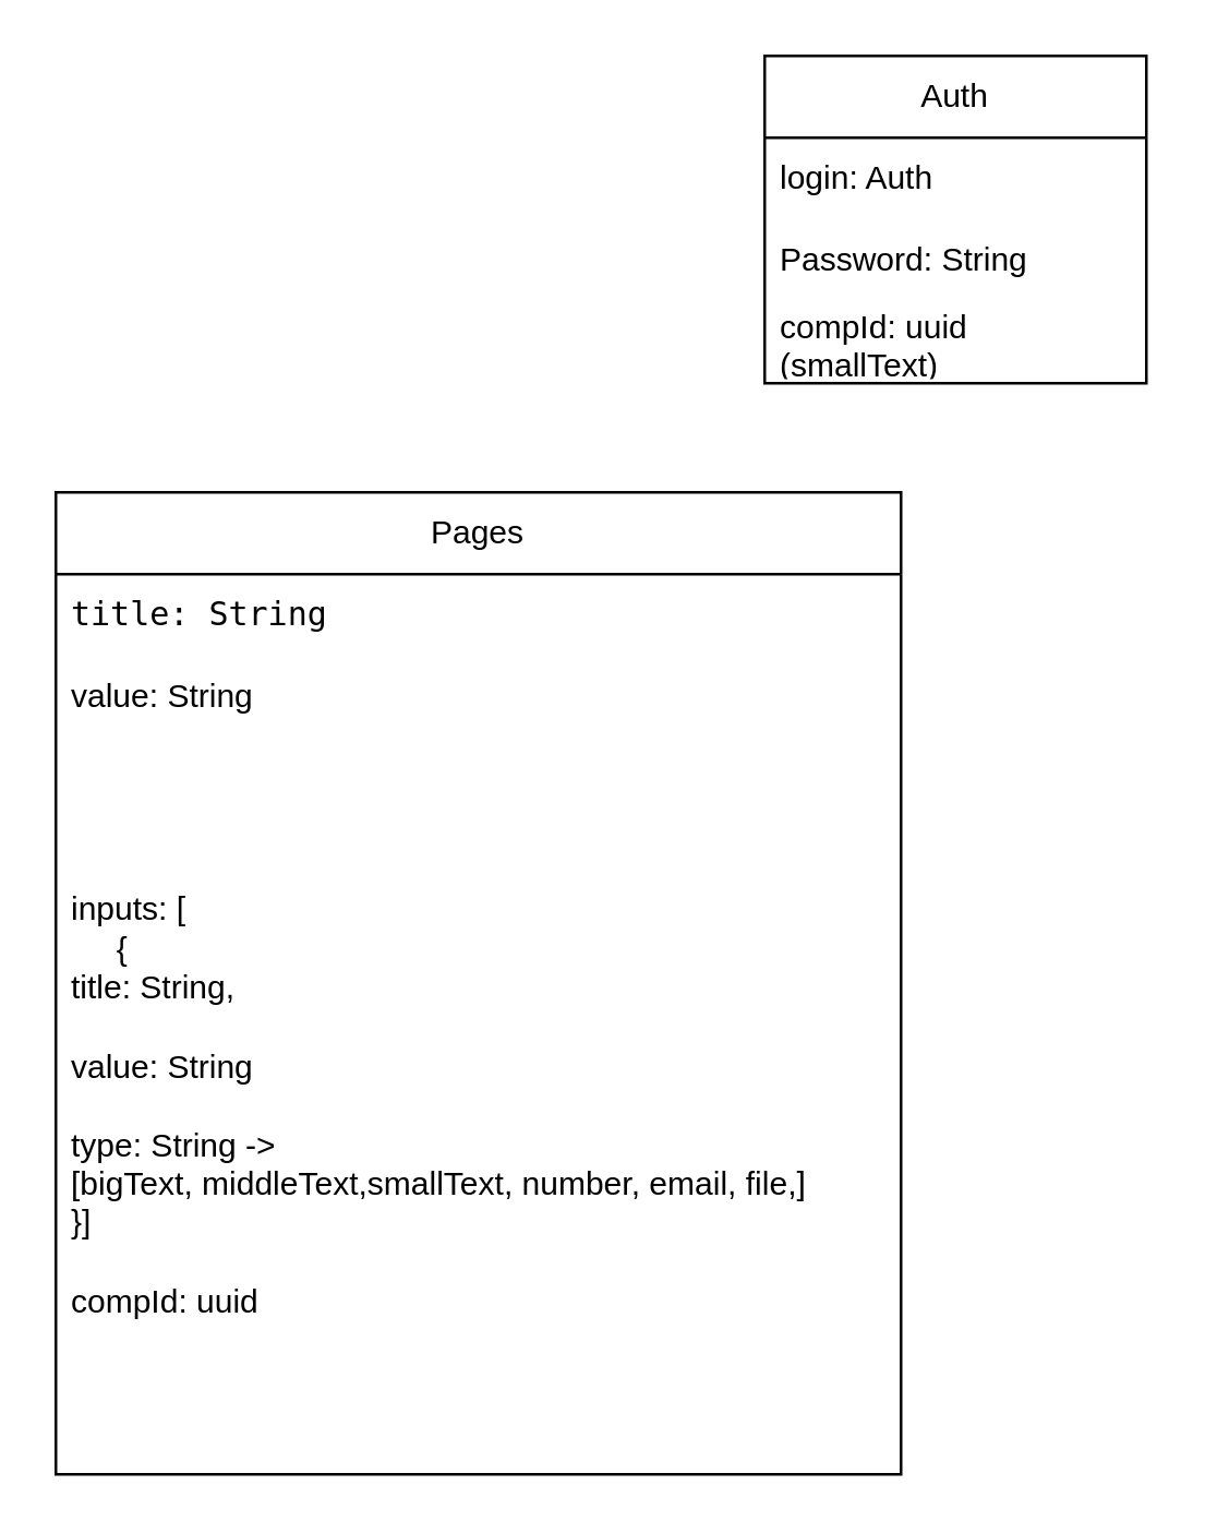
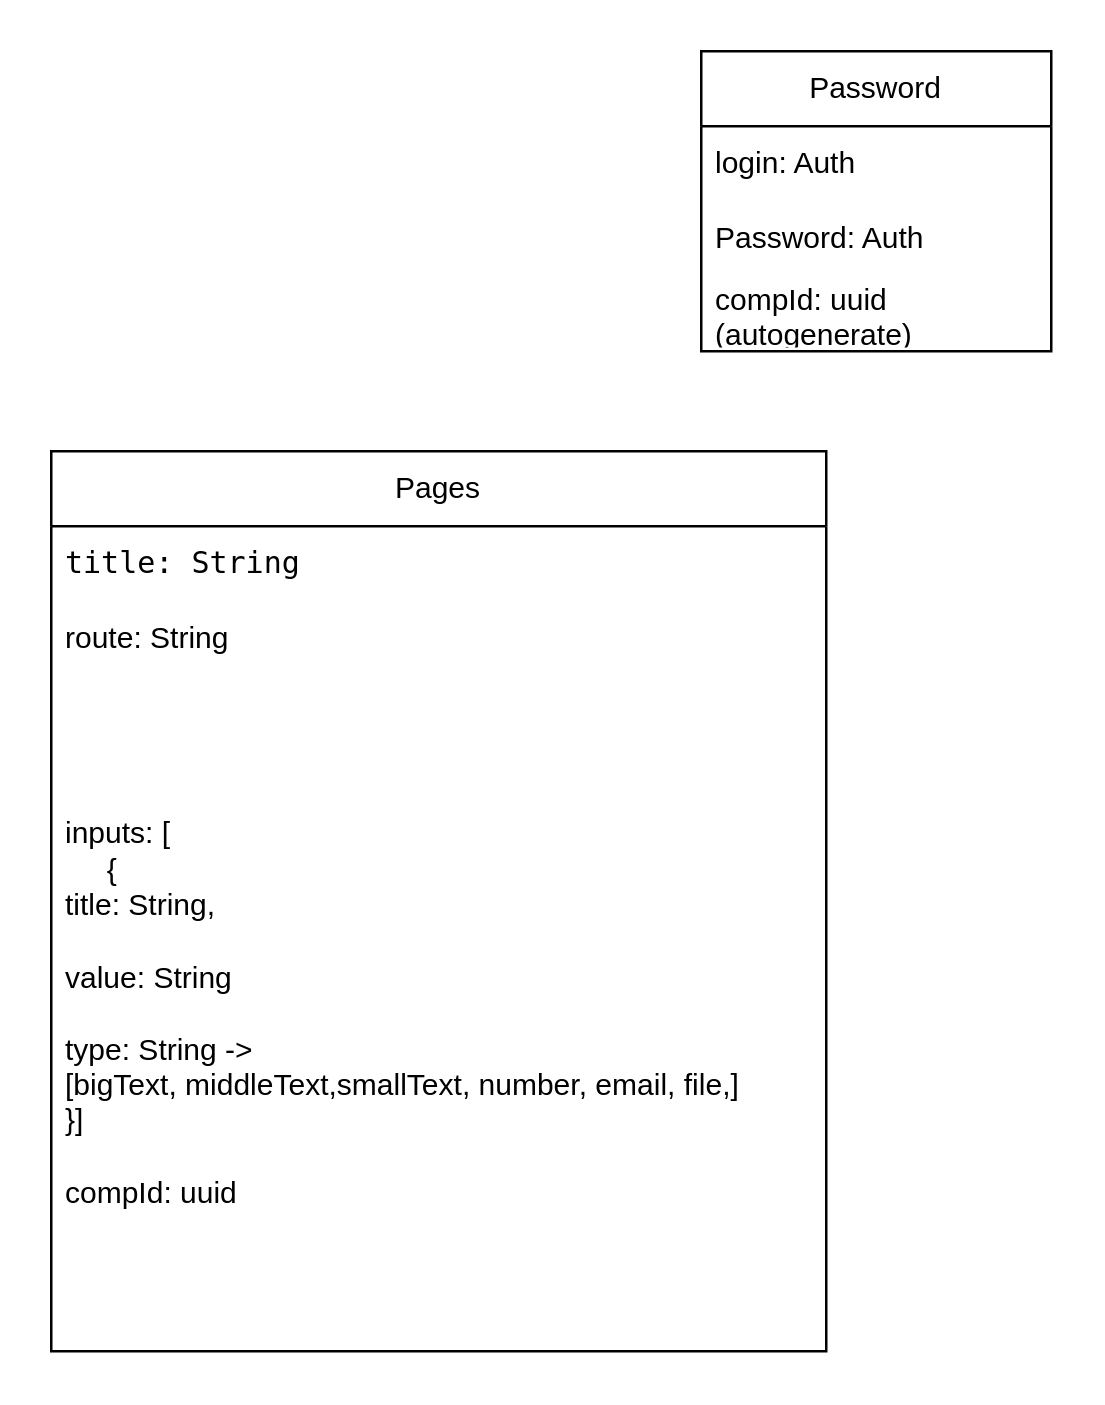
  <mxCell id="0" />
  <mxCell id="1" parent="0" />
  <mxCell id="2" value="Pages" style="swimlane;fontStyle=0;childLayout=stackLayout;horizontal=1;startSize=30;horizontalStack=0;resizeParent=1;resizeParentMax=0;resizeLast=0;collapsible=1;marginBottom=0;whiteSpace=wrap;html=1;" vertex="1" parent="1"><mxGeometry x="20" y="180" width="310" height="360" as="geometry" /></mxCell>
  <mxCell id="3" value="&lt;code&gt;title: String&lt;/code&gt;" style="text;strokeColor=none;fillColor=none;align=left;verticalAlign=middle;spacingLeft=4;spacingRight=4;overflow=hidden;points=[[0,0.5],[1,0.5]];portConstraint=eastwest;rotatable=0;whiteSpace=wrap;html=1;" vertex="1" parent="2"><mxGeometry y="30" width="310" height="30" as="geometry" /></mxCell>
- <mxCell id="4" value="value: String" style="text;strokeColor=none;fillColor=none;align=left;verticalAlign=middle;spacingLeft=4;spacingRight=4;overflow=hidden;points=[[0,0.5],[1,0.5]];portConstraint=eastwest;rotatable=0;whiteSpace=wrap;html=1;" vertex="1" parent="2"><mxGeometry y="60" width="310" height="30" as="geometry" /></mxCell>
+ <mxCell id="4" value="route: String" style="text;strokeColor=none;fillColor=none;align=left;verticalAlign=middle;spacingLeft=4;spacingRight=4;overflow=hidden;points=[[0,0.5],[1,0.5]];portConstraint=eastwest;rotatable=0;whiteSpace=wrap;html=1;" vertex="1" parent="2"><mxGeometry y="60" width="310" height="30" as="geometry" /></mxCell>
  <mxCell id="5" value="inputs: [&lt;br&gt;&amp;nbsp; &amp;nbsp; &amp;nbsp;{&lt;br&gt;&lt;span style=&quot;&quot;&gt; &lt;/span&gt;title: String,&lt;br&gt;&lt;br&gt;&lt;span style=&quot;&quot;&gt; &lt;/span&gt;value: String&lt;br&gt;&lt;span style=&quot;&quot;&gt; &lt;/span&gt;&lt;br&gt;type: String -&amp;gt; [bigText,&amp;nbsp;&lt;span style=&quot;background-color: initial;&quot; class=&quot;&quot;&gt;&lt;span style=&quot;background-color: initial;&quot; class=&quot;&quot;&gt;middleText&lt;/span&gt;&lt;span style=&quot;background-color: initial;&quot; class=&quot;&quot;&gt;,&lt;span style=&quot;background-color: initial;&quot; class=&quot;&quot;&gt;smallText&lt;/span&gt;&lt;span style=&quot;background-color: initial;&quot; class=&quot;&quot;&gt;,&amp;nbsp;&lt;span style=&quot;background-color: initial;&quot; class=&quot;hljs-built_in&quot;&gt;number&lt;/span&gt;&lt;span style=&quot;background-color: initial;&quot; class=&quot;&quot;&gt;,&lt;span style=&quot;background-color: initial;&quot; class=&quot;line&quot; data-testid=&quot;content&quot; lang=&quot;typescript&quot; id=&quot;LC10&quot;&gt;&lt;span class=&quot;&quot;&gt;&amp;nbsp;&lt;/span&gt;&lt;span class=&quot;&quot;&gt;email&lt;/span&gt;&lt;span class=&quot;&quot;&gt;,&lt;/span&gt;&lt;/span&gt;&lt;span style=&quot;background-color: initial;&quot;&gt;&amp;nbsp;&lt;/span&gt;&lt;/span&gt;&lt;/span&gt;&lt;/span&gt;&lt;/span&gt;&lt;span style=&quot;background-color: initial;&quot; class=&quot;&quot;&gt;file&lt;/span&gt;&lt;span style=&quot;background-color: initial;&quot; class=&quot;&quot;&gt;,&lt;/span&gt;]&lt;br&gt;&lt;span style=&quot;&quot;&gt; &lt;/span&gt;}]&lt;br&gt;&lt;br&gt;compId: uuid" style="text;strokeColor=none;fillColor=none;align=left;verticalAlign=middle;spacingLeft=4;spacingRight=4;overflow=hidden;points=[[0,0.5],[1,0.5]];portConstraint=eastwest;rotatable=0;whiteSpace=wrap;html=1;" vertex="1" parent="2"><mxGeometry y="90" width="310" height="270" as="geometry" /></mxCell>
- <mxCell id="6" value="Auth" style="swimlane;fontStyle=0;childLayout=stackLayout;horizontal=1;startSize=30;horizontalStack=0;resizeParent=1;resizeParentMax=0;resizeLast=0;collapsible=1;marginBottom=0;whiteSpace=wrap;html=1;" vertex="1" parent="1"><mxGeometry x="280" y="20" width="140" height="120" as="geometry" /></mxCell>
+ <mxCell id="6" value="Password" style="swimlane;fontStyle=0;childLayout=stackLayout;horizontal=1;startSize=30;horizontalStack=0;resizeParent=1;resizeParentMax=0;resizeLast=0;collapsible=1;marginBottom=0;whiteSpace=wrap;html=1;" vertex="1" parent="1"><mxGeometry x="280" y="20" width="140" height="120" as="geometry" /></mxCell>
  <mxCell id="7" value="login: Auth" style="text;strokeColor=none;fillColor=none;align=left;verticalAlign=middle;spacingLeft=4;spacingRight=4;overflow=hidden;points=[[0,0.5],[1,0.5]];portConstraint=eastwest;rotatable=0;whiteSpace=wrap;html=1;" vertex="1" parent="6"><mxGeometry y="30" width="140" height="30" as="geometry" /></mxCell>
- <mxCell id="8" value="Password: String" style="text;strokeColor=none;fillColor=none;align=left;verticalAlign=middle;spacingLeft=4;spacingRight=4;overflow=hidden;points=[[0,0.5],[1,0.5]];portConstraint=eastwest;rotatable=0;whiteSpace=wrap;html=1;" vertex="1" parent="6"><mxGeometry y="60" width="140" height="30" as="geometry" /></mxCell>
- <mxCell id="9" value="compId: uuid (smallText)" style="text;strokeColor=none;fillColor=none;align=left;verticalAlign=middle;spacingLeft=4;spacingRight=4;overflow=hidden;points=[[0,0.5],[1,0.5]];portConstraint=eastwest;rotatable=0;whiteSpace=wrap;html=1;" vertex="1" parent="6"><mxGeometry y="90" width="140" height="30" as="geometry" /></mxCell>
+ <mxCell id="8" value="Password: Auth" style="text;strokeColor=none;fillColor=none;align=left;verticalAlign=middle;spacingLeft=4;spacingRight=4;overflow=hidden;points=[[0,0.5],[1,0.5]];portConstraint=eastwest;rotatable=0;whiteSpace=wrap;html=1;" vertex="1" parent="6"><mxGeometry y="60" width="140" height="30" as="geometry" /></mxCell>
+ <mxCell id="9" value="compId: uuid (autogenerate)" style="text;strokeColor=none;fillColor=none;align=left;verticalAlign=middle;spacingLeft=4;spacingRight=4;overflow=hidden;points=[[0,0.5],[1,0.5]];portConstraint=eastwest;rotatable=0;whiteSpace=wrap;html=1;" vertex="1" parent="6"><mxGeometry y="90" width="140" height="30" as="geometry" /></mxCell>
